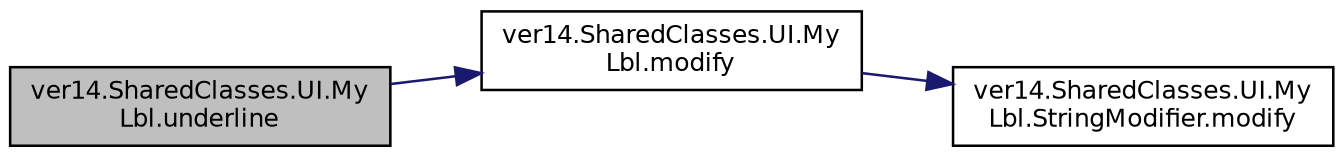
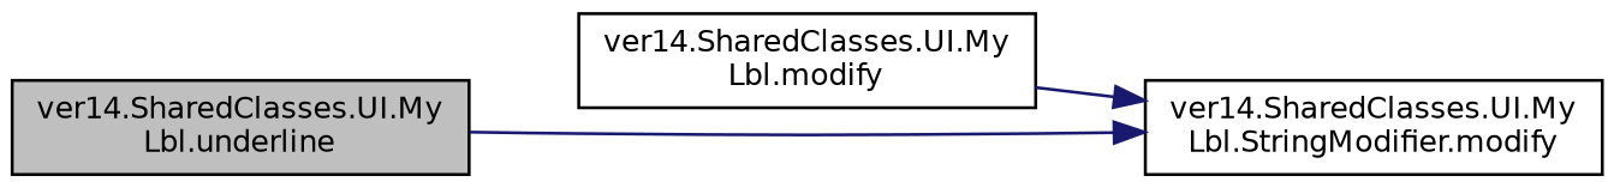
  digraph {
    rankdir=LR
    node [color=black fillcolor=white fontname=Helvetica fontsize=10 shape=record style=filled]
    edge [color=midnightblue fontname=Helvetica fontsize=10 labelfontname=Helvetica labelfontsize=10 style=solid]
    n1 [fillcolor=grey75 fontcolor=black height=0.2 label="ver14.SharedClasses.UI.My\lLbl.underline" width=0.4]
    n2 [height=0.2 label="ver14.SharedClasses.UI.My\lLbl.modify" width=0.4]
    n3 [height=0.2 label="ver14.SharedClasses.UI.My\lLbl.StringModifier.modify" width=0.4]
-   n1 -> n2
+   n1 -> n3
    n2 -> n3
  }
